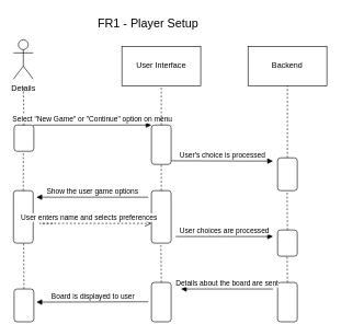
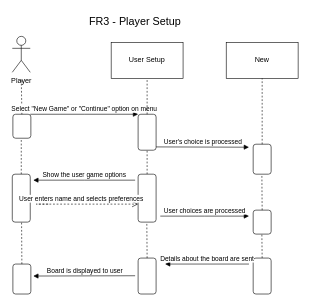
  <mxCell id="0" />
  <mxCell id="1" parent="0" />
- <mxCell id="2" value="User Interface" style="rounded=0;whiteSpace=wrap;html=1;" parent="1" vertex="1"><mxGeometry x="185" width="120" height="60" as="geometry" y="70" /></mxCell>
- <mxCell id="3" value="Backend" style="rounded=0;whiteSpace=wrap;html=1;" parent="1" vertex="1"><mxGeometry x="377" width="120" height="60" as="geometry" y="70" /></mxCell>
+ <mxCell id="2" value="User Setup" style="rounded=0;whiteSpace=wrap;html=1;" parent="1" vertex="1"><mxGeometry x="185" width="120" height="60" as="geometry" y="70" /></mxCell>
+ <mxCell id="3" value="New" style="rounded=0;whiteSpace=wrap;html=1;" parent="1" vertex="1"><mxGeometry x="377" width="120" height="60" as="geometry" y="70" /></mxCell>
  <mxCell id="4" value="" style="rounded=1;whiteSpace=wrap;html=1;" parent="1" vertex="1"><mxGeometry x="21" y="190" width="30" height="40" as="geometry" /></mxCell>
  <mxCell id="5" value="" style="endArrow=none;dashed=1;html=1;rounded=0;exitX=0.5;exitY=0;exitDx=0;exitDy=0;" parent="1" source="4" edge="1"><mxGeometry width="50" height="50" relative="1" as="geometry"><mxPoint x="-15" y="180" as="sourcePoint" /><mxPoint x="35" y="130" as="targetPoint" /></mxGeometry></mxCell>
  <mxCell id="6" value="Select &quot;New Game&quot; or &quot;Continue&quot; option on menu" style="html=1;verticalAlign=bottom;endArrow=block;edgeStyle=elbowEdgeStyle;elbow=vertical;curved=0;rounded=0;entryX=0;entryY=0;entryDx=0;entryDy=0;" parent="1" target="8" edge="1"><mxGeometry width="80" relative="1" as="geometry"><mxPoint x="50" y="190" as="sourcePoint" /><mxPoint x="235" y="190" as="targetPoint" /></mxGeometry></mxCell>
- <mxCell id="7" value="Details" style="shape=umlActor;verticalLabelPosition=bottom;verticalAlign=top;html=1;" parent="1" vertex="1"><mxGeometry x="20" y="60" width="30" height="60" as="geometry" /></mxCell>
+ <mxCell id="7" value="Player" style="shape=umlActor;verticalLabelPosition=bottom;verticalAlign=top;html=1;" parent="1" vertex="1"><mxGeometry x="20" y="60" width="30" height="60" as="geometry" /></mxCell>
  <mxCell id="8" value="" style="rounded=1;whiteSpace=wrap;html=1;" parent="1" vertex="1"><mxGeometry x="230" y="190" width="30" height="60" as="geometry" /></mxCell>
  <mxCell id="9" value="" style="endArrow=none;dashed=1;html=1;rounded=0;exitX=0.5;exitY=0;exitDx=0;exitDy=0;" parent="1" source="8" edge="1"><mxGeometry width="50" height="50" relative="1" as="geometry"><mxPoint x="195" y="180" as="sourcePoint" /><mxPoint x="245" y="130" as="targetPoint" /></mxGeometry></mxCell>
  <mxCell id="10" value="" style="rounded=1;whiteSpace=wrap;html=1;" parent="1" vertex="1"><mxGeometry x="422" y="240" width="30" height="50" as="geometry" /></mxCell>
  <mxCell id="11" value="" style="endArrow=none;dashed=1;html=1;rounded=0;exitX=0.5;exitY=0;exitDx=0;exitDy=0;" parent="1" source="10" edge="1"><mxGeometry width="50" height="50" relative="1" as="geometry"><mxPoint x="387" y="180" as="sourcePoint" /><mxPoint x="437" y="130" as="targetPoint" /></mxGeometry></mxCell>
  <mxCell id="12" value="User's choice is processed" style="html=1;verticalAlign=bottom;endArrow=block;edgeStyle=elbowEdgeStyle;elbow=vertical;curved=0;rounded=0;" parent="1" edge="1"><mxGeometry width="80" relative="1" as="geometry"><mxPoint x="260" y="244.5" as="sourcePoint" /><mxPoint x="415" y="245" as="targetPoint" /></mxGeometry></mxCell>
  <mxCell id="13" value="" style="endArrow=none;dashed=1;html=1;rounded=0;" parent="1" edge="1"><mxGeometry width="50" height="50" relative="1" as="geometry"><mxPoint x="35" y="290" as="sourcePoint" /><mxPoint x="35" y="230" as="targetPoint" /></mxGeometry></mxCell>
  <mxCell id="14" value="" style="rounded=1;whiteSpace=wrap;html=1;" parent="1" vertex="1"><mxGeometry x="20" y="290" width="30" height="80" as="geometry" /></mxCell>
  <mxCell id="15" value="" style="endArrow=none;dashed=1;html=1;rounded=0;exitX=0.5;exitY=0;exitDx=0;exitDy=0;" parent="1" source="16" edge="1"><mxGeometry width="50" height="50" relative="1" as="geometry"><mxPoint x="245" y="280" as="sourcePoint" /><mxPoint x="245" y="250" as="targetPoint" /></mxGeometry></mxCell>
  <mxCell id="16" value="" style="rounded=1;whiteSpace=wrap;html=1;" parent="1" vertex="1"><mxGeometry x="230" y="290" width="30" height="80" as="geometry" /></mxCell>
  <mxCell id="17" value="Show the user game options" style="html=1;verticalAlign=bottom;endArrow=block;edgeStyle=elbowEdgeStyle;elbow=vertical;curved=0;rounded=0;" parent="1" edge="1"><mxGeometry width="80" relative="1" as="geometry"><mxPoint x="225" y="300" as="sourcePoint" /><mxPoint x="55" y="300" as="targetPoint" /></mxGeometry></mxCell>
  <mxCell id="18" value="User enters name and selects preferences" style="html=1;verticalAlign=bottom;endArrow=open;dashed=1;endSize=8;edgeStyle=elbowEdgeStyle;elbow=vertical;curved=0;rounded=0;" parent="1" edge="1"><mxGeometry relative="1" as="geometry"><mxPoint x="80" y="340" as="sourcePoint" /><mxPoint x="230" y="340" as="targetPoint" /><Array as="points"><mxPoint x="60" y="340" /></Array></mxGeometry></mxCell>
  <mxCell id="19" value="" style="rounded=1;whiteSpace=wrap;html=1;" parent="1" vertex="1"><mxGeometry x="422" y="350" width="30" height="40" as="geometry" /></mxCell>
  <mxCell id="20" value="User choices are processed" style="html=1;verticalAlign=bottom;endArrow=block;edgeStyle=elbowEdgeStyle;elbow=vertical;curved=0;rounded=0;" parent="1" edge="1"><mxGeometry width="80" relative="1" as="geometry"><mxPoint x="267" y="360" as="sourcePoint" /><mxPoint x="415" y="360" as="targetPoint" /></mxGeometry></mxCell>
  <mxCell id="21" value="" style="endArrow=none;dashed=1;html=1;rounded=0;" parent="1" edge="1"><mxGeometry width="50" height="50" relative="1" as="geometry"><mxPoint x="437" y="350" as="sourcePoint" /><mxPoint x="436.5" y="290" as="targetPoint" /></mxGeometry></mxCell>
  <mxCell id="22" value="" style="rounded=1;whiteSpace=wrap;html=1;" parent="1" vertex="1"><mxGeometry x="230" y="430" width="30" height="60" as="geometry" /></mxCell>
  <mxCell id="23" value="" style="endArrow=none;dashed=1;html=1;rounded=0;" parent="1" edge="1"><mxGeometry width="50" height="50" relative="1" as="geometry"><mxPoint x="437" y="430" as="sourcePoint" /><mxPoint x="436.5" y="390" as="targetPoint" /></mxGeometry></mxCell>
  <mxCell id="24" value="" style="rounded=1;whiteSpace=wrap;html=1;" parent="1" vertex="1"><mxGeometry x="422" y="430" width="30" height="60" as="geometry" /></mxCell>
  <mxCell id="25" value="Details about the board are sent" style="html=1;verticalAlign=bottom;endArrow=block;edgeStyle=elbowEdgeStyle;elbow=vertical;curved=0;rounded=0;" parent="1" edge="1"><mxGeometry width="80" relative="1" as="geometry"><mxPoint x="415" y="440" as="sourcePoint" /><mxPoint x="275" y="440" as="targetPoint" /></mxGeometry></mxCell>
  <mxCell id="26" value="Board is displayed to user" style="html=1;verticalAlign=bottom;endArrow=block;edgeStyle=elbowEdgeStyle;elbow=vertical;curved=0;rounded=0;" parent="1" edge="1"><mxGeometry width="80" relative="1" as="geometry"><mxPoint x="225" y="459.5" as="sourcePoint" /><mxPoint x="55" y="460" as="targetPoint" /></mxGeometry></mxCell>
  <mxCell id="27" value="" style="rounded=1;whiteSpace=wrap;html=1;" parent="1" vertex="1"><mxGeometry x="21" y="440" width="30" height="50" as="geometry" /></mxCell>
  <mxCell id="28" value="" style="endArrow=none;dashed=1;html=1;rounded=0;exitX=0.5;exitY=0;exitDx=0;exitDy=0;" parent="1" source="27" edge="1"><mxGeometry width="50" height="50" relative="1" as="geometry"><mxPoint x="35.5" y="430" as="sourcePoint" /><mxPoint x="35.5" y="370" as="targetPoint" /></mxGeometry></mxCell>
  <mxCell id="29" value="" style="endArrow=none;dashed=1;html=1;rounded=0;exitX=0.5;exitY=0;exitDx=0;exitDy=0;" parent="1" source="22" edge="1"><mxGeometry width="50" height="50" relative="1" as="geometry"><mxPoint x="245" y="420" as="sourcePoint" /><mxPoint x="244.5" y="370" as="targetPoint" /></mxGeometry></mxCell>
- <mxCell id="30" value="&lt;font style=&quot;font-size: 18px;&quot;&gt;FR1 - Player Setup&lt;/font&gt;" style="text;html=1;strokeColor=none;fillColor=none;align=center;verticalAlign=middle;whiteSpace=wrap;rounded=0;" vertex="1" parent="1"><mxGeometry x="145" y="20" width="160" height="30" as="geometry" /></mxCell>
+ <mxCell id="30" value="&lt;font style=&quot;font-size: 18px;&quot;&gt;FR3 - Player Setup&lt;/font&gt;" style="text;html=1;strokeColor=none;fillColor=none;align=center;verticalAlign=middle;whiteSpace=wrap;rounded=0;" vertex="1" parent="1"><mxGeometry x="145" y="20" width="160" height="30" as="geometry" /></mxCell>
